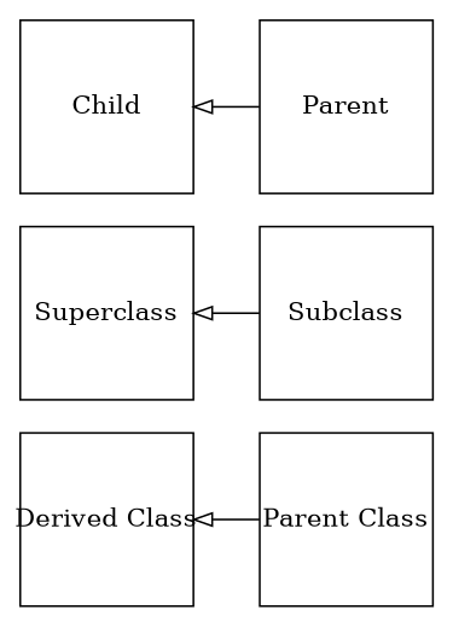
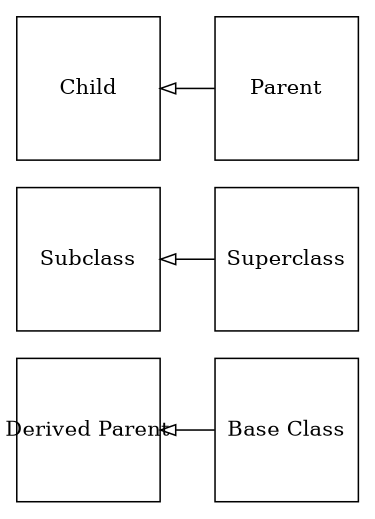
  digraph {
    rankdir=LR
    node [fixedsize=true shape=square]
    edge [arrowtail=empty dir=back]
-   n1 [label="Parent Class" width=1.3]
-   n2 [label="Derived Class" width=1.3]
+   n1 [label="Base Class" width=1.3]
+   n2 [label="Derived Parent" width=1.3]
    Superclass [width=1.3]
    Subclass [width=1.3]
    Parent [width=1.3]
    Child [width=1.3]
    n2 -> n1
-   Superclass -> Subclass
+   Subclass -> Superclass
    Child -> Parent
  }
